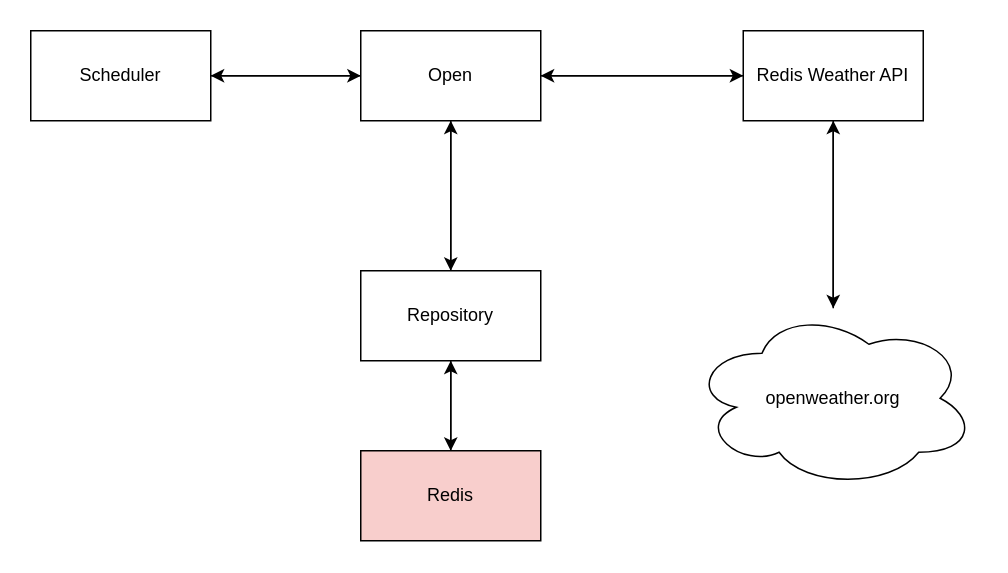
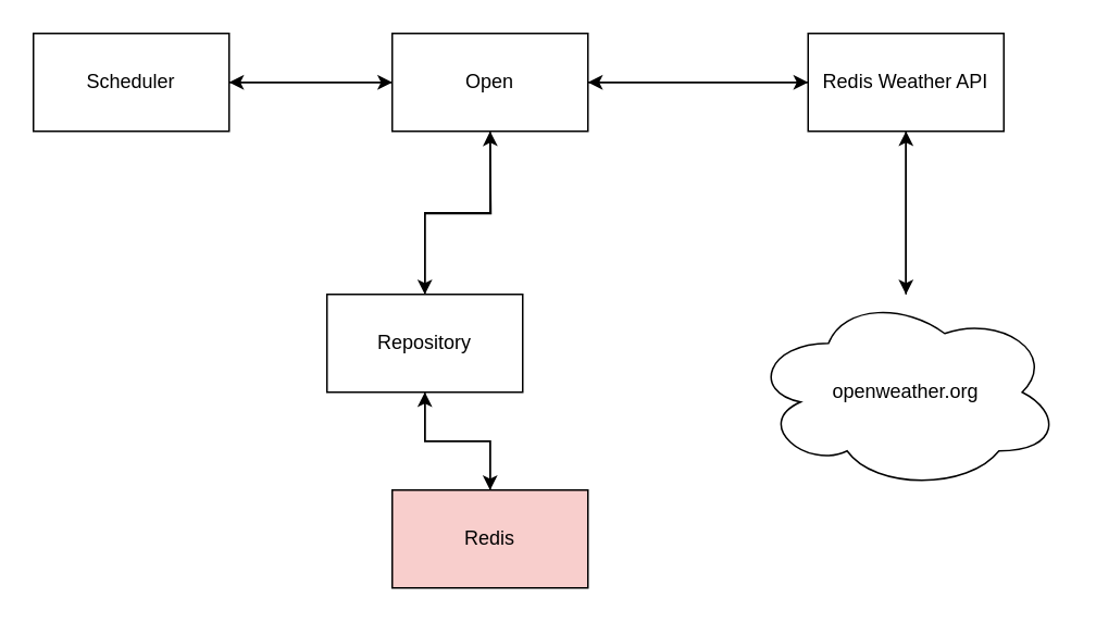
  <mxCell id="0" />
  <mxCell id="1" parent="0" />
  <mxCell id="2" style="edgeStyle=orthogonalEdgeStyle;rounded=0;orthogonalLoop=1;jettySize=auto;html=1;" edge="1" parent="1" source="4" target="6"><mxGeometry relative="1" as="geometry" /></mxCell>
  <mxCell id="3" style="edgeStyle=orthogonalEdgeStyle;rounded=0;orthogonalLoop=1;jettySize=auto;html=1;entryX=1;entryY=0.5;entryDx=0;entryDy=0;" edge="1" parent="1" source="4" target="10"><mxGeometry relative="1" as="geometry"><mxPoint x="270" y="-40" as="targetPoint" /></mxGeometry></mxCell>
  <mxCell id="4" value="Redis Weather API" style="rounded=0;whiteSpace=wrap;html=1;" vertex="1" parent="1"><mxGeometry x="495" y="20" width="120" height="60" as="geometry" /></mxCell>
  <mxCell id="5" style="edgeStyle=orthogonalEdgeStyle;rounded=0;orthogonalLoop=1;jettySize=auto;html=1;" edge="1" parent="1" source="6" target="4"><mxGeometry relative="1" as="geometry" /></mxCell>
- <mxCell id="6" value="openweather.org" style="ellipse;shape=cloud;whiteSpace=wrap;html=1;" vertex="1" parent="1"><mxGeometry x="460" y="205" width="190" height="120" as="geometry" /></mxCell>
+ <mxCell id="6" value="openweather.org" style="ellipse;shape=cloud;whiteSpace=wrap;html=1;" vertex="1" parent="1"><mxGeometry x="460" y="180" width="190" height="120" as="geometry" /></mxCell>
  <mxCell id="7" style="edgeStyle=orthogonalEdgeStyle;rounded=0;orthogonalLoop=1;jettySize=auto;html=1;" edge="1" parent="1" source="10" target="13"><mxGeometry relative="1" as="geometry" /></mxCell>
  <mxCell id="8" style="edgeStyle=orthogonalEdgeStyle;rounded=0;orthogonalLoop=1;jettySize=auto;html=1;" edge="1" parent="1" source="10" target="17"><mxGeometry relative="1" as="geometry" /></mxCell>
  <mxCell id="9" style="edgeStyle=orthogonalEdgeStyle;rounded=0;orthogonalLoop=1;jettySize=auto;html=1;" edge="1" parent="1" source="10" target="4"><mxGeometry relative="1" as="geometry" /></mxCell>
  <mxCell id="10" value="Open" style="rounded=0;whiteSpace=wrap;html=1;" vertex="1" parent="1"><mxGeometry x="240" y="20" width="120" height="60" as="geometry" /></mxCell>
  <mxCell id="11" style="edgeStyle=orthogonalEdgeStyle;rounded=0;orthogonalLoop=1;jettySize=auto;html=1;" edge="1" parent="1" source="13"><mxGeometry relative="1" as="geometry"><mxPoint x="300" y="80" as="targetPoint" /></mxGeometry></mxCell>
  <mxCell id="12" style="edgeStyle=orthogonalEdgeStyle;rounded=0;orthogonalLoop=1;jettySize=auto;html=1;entryX=0.5;entryY=0;entryDx=0;entryDy=0;" edge="1" parent="1" source="13" target="15"><mxGeometry relative="1" as="geometry" /></mxCell>
- <mxCell id="13" value="Repository" style="rounded=0;whiteSpace=wrap;html=1;" vertex="1" parent="1"><mxGeometry x="240" y="180" width="120" height="60" as="geometry" /></mxCell>
+ <mxCell id="13" value="Repository" style="rounded=0;whiteSpace=wrap;html=1;" vertex="1" parent="1"><mxGeometry x="200" y="180" width="120" height="60" as="geometry" /></mxCell>
  <mxCell id="14" style="edgeStyle=orthogonalEdgeStyle;rounded=0;orthogonalLoop=1;jettySize=auto;html=1;" edge="1" parent="1" source="15" target="13"><mxGeometry relative="1" as="geometry" /></mxCell>
  <mxCell id="15" value="Redis" style="rounded=0;whiteSpace=wrap;html=1;fillColor=#f8cecc;" vertex="1" parent="1"><mxGeometry x="240" y="300" width="120" height="60" as="geometry" /></mxCell>
  <mxCell id="16" style="edgeStyle=orthogonalEdgeStyle;rounded=0;orthogonalLoop=1;jettySize=auto;html=1;" edge="1" parent="1" source="17" target="10"><mxGeometry relative="1" as="geometry" /></mxCell>
  <mxCell id="17" value="Scheduler" style="rounded=0;whiteSpace=wrap;html=1;" vertex="1" parent="1"><mxGeometry x="20" y="20" width="120" height="60" as="geometry" /></mxCell>
